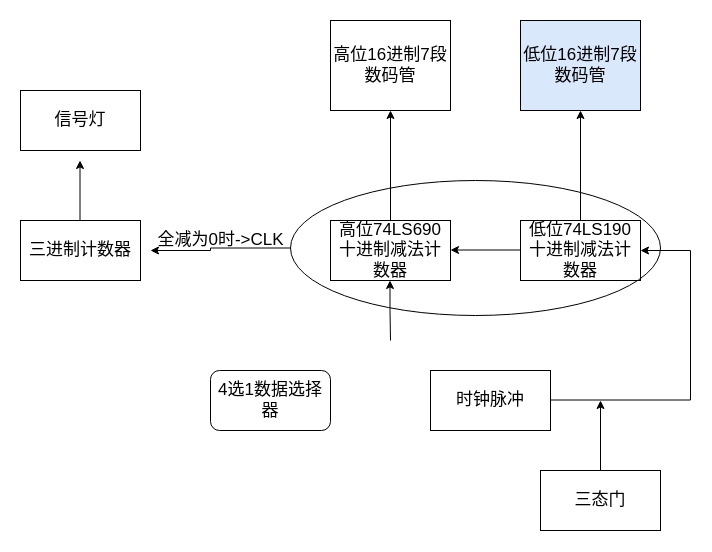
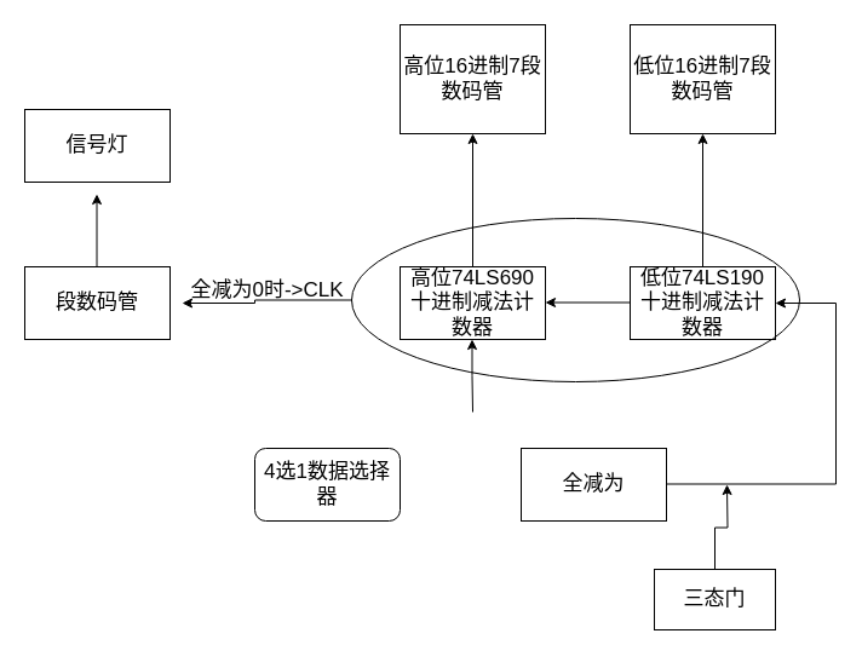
  <mxCell id="0" />
  <mxCell id="1" parent="0" />
- <mxCell id="2" value="&lt;font style=&quot;font-size: 17px&quot;&gt;时钟脉冲&lt;/font&gt;" style="rounded=0;whiteSpace=wrap;html=1;" vertex="1" parent="1"><mxGeometry x="430" y="370" width="120" height="60" as="geometry" /></mxCell>
+ <mxCell id="2" value="&lt;font style=&quot;font-size: 17px&quot;&gt;全减为&lt;/font&gt;" style="rounded=0;whiteSpace=wrap;html=1;" vertex="1" parent="1"><mxGeometry x="430" y="370" width="120" height="60" as="geometry" /></mxCell>
  <mxCell id="3" value="" style="endArrow=classic;html=1;rounded=0;fontSize=17;edgeStyle=orthogonalEdgeStyle;" edge="1" parent="1"><mxGeometry width="50" height="50" relative="1" as="geometry"><mxPoint x="550" y="399.5" as="sourcePoint" /><mxPoint x="640" y="250" as="targetPoint" /><Array as="points"><mxPoint x="690" y="400" /><mxPoint x="690" y="250" /></Array></mxGeometry></mxCell>
  <mxCell id="4" style="edgeStyle=orthogonalEdgeStyle;rounded=0;orthogonalLoop=1;jettySize=auto;html=1;exitX=0.5;exitY=0;exitDx=0;exitDy=0;fontSize=12;" edge="1" parent="1" source="5"><mxGeometry relative="1" as="geometry"><mxPoint x="580" y="110" as="targetPoint" /></mxGeometry></mxCell>
  <mxCell id="5" value="低位74LS190十进制减法计数器" style="rounded=0;whiteSpace=wrap;html=1;fontSize=17;" vertex="1" parent="1"><mxGeometry x="520" y="220" width="120" height="60" as="geometry" /></mxCell>
  <mxCell id="6" value="" style="endArrow=classic;html=1;rounded=0;fontSize=17;" edge="1" parent="1"><mxGeometry width="50" height="50" relative="1" as="geometry"><mxPoint x="520" y="249.5" as="sourcePoint" /><mxPoint x="450" y="249.5" as="targetPoint" /></mxGeometry></mxCell>
  <mxCell id="7" style="edgeStyle=elbowEdgeStyle;rounded=0;orthogonalLoop=1;jettySize=auto;html=1;exitX=0;exitY=0.5;exitDx=0;exitDy=0;fontSize=17;" edge="1" parent="1" source="15"><mxGeometry relative="1" as="geometry"><mxPoint x="150" y="250" as="targetPoint" /><Array as="points"><mxPoint x="210" y="250" /><mxPoint x="200" y="250" /><mxPoint x="220" y="310" /></Array></mxGeometry></mxCell>
  <mxCell id="8" value="高位74LS690十进制减法计数器" style="rounded=0;whiteSpace=wrap;html=1;fontSize=17;" vertex="1" parent="1"><mxGeometry x="330" y="220" width="120" height="60" as="geometry" /></mxCell>
  <mxCell id="9" value="" style="endArrow=classic;html=1;rounded=0;fontSize=12;exitX=0.5;exitY=0;exitDx=0;exitDy=0;" edge="1" parent="1" source="8"><mxGeometry width="50" height="50" relative="1" as="geometry"><mxPoint x="370" y="210" as="sourcePoint" /><mxPoint x="390" y="110" as="targetPoint" /></mxGeometry></mxCell>
  <mxCell id="10" value="&lt;font style=&quot;font-size: 17px&quot;&gt;高位16进制7段数码管&lt;/font&gt;" style="rounded=0;whiteSpace=wrap;html=1;fontSize=12;" vertex="1" parent="1"><mxGeometry x="330" y="20" width="120" height="90" as="geometry" /></mxCell>
- <mxCell id="11" value="&lt;span&gt;&lt;font style=&quot;font-size: 17px&quot;&gt;低位16进制7段数码管&lt;/font&gt;&lt;/span&gt;" style="rounded=0;whiteSpace=wrap;html=1;fontSize=12;fillColor=#dae8fc;" vertex="1" parent="1"><mxGeometry x="520" y="20" width="120" height="90" as="geometry" /></mxCell>
+ <mxCell id="11" value="&lt;span&gt;&lt;font style=&quot;font-size: 17px&quot;&gt;低位16进制7段数码管&lt;/font&gt;&lt;/span&gt;" style="rounded=0;whiteSpace=wrap;html=1;fontSize=12;" vertex="1" parent="1"><mxGeometry x="520" y="20" width="120" height="90" as="geometry" /></mxCell>
  <mxCell id="12" value="4选1数据选择器" style="whiteSpace=wrap;html=1;fontSize=17;rounded=1;" vertex="1" parent="1"><mxGeometry x="210" y="370" width="120" height="60" as="geometry" /></mxCell>
  <mxCell id="13" value="" style="endArrow=classic;html=1;rounded=0;fontSize=17;" edge="1" parent="1"><mxGeometry width="50" height="50" relative="1" as="geometry"><mxPoint x="390" y="340" as="sourcePoint" /><mxPoint x="389.5" y="280" as="targetPoint" /><Array as="points"><mxPoint x="389.5" y="310" /></Array></mxGeometry></mxCell>
- <mxCell id="14" value="三进制计数器" style="rounded=0;whiteSpace=wrap;html=1;fontSize=17;" vertex="1" parent="1"><mxGeometry x="20" y="220" width="120" height="60" as="geometry" /></mxCell>
+ <mxCell id="14" value="段数码管" style="rounded=0;whiteSpace=wrap;html=1;fontSize=17;" vertex="1" parent="1"><mxGeometry x="20" y="220" width="120" height="60" as="geometry" /></mxCell>
  <mxCell id="15" value="" style="ellipse;whiteSpace=wrap;html=1;fontSize=17;fillColor=none;" vertex="1" parent="1"><mxGeometry x="290" y="180" width="370" height="135" as="geometry" /></mxCell>
  <mxCell id="16" value="全减为0时-&amp;gt;CLK" style="text;html=1;align=center;verticalAlign=middle;resizable=0;points=[];autosize=1;strokeColor=none;fillColor=none;fontSize=17;" vertex="1" parent="1"><mxGeometry x="150" y="225" width="140" height="30" as="geometry" /></mxCell>
  <mxCell id="17" value="" style="endArrow=classic;html=1;rounded=0;fontSize=17;" edge="1" parent="1"><mxGeometry width="50" height="50" relative="1" as="geometry"><mxPoint x="79.5" y="220" as="sourcePoint" /><mxPoint x="79.5" y="160" as="targetPoint" /></mxGeometry></mxCell>
  <mxCell id="18" value="信号灯" style="rounded=0;whiteSpace=wrap;html=1;fontSize=17;fillColor=none;" vertex="1" parent="1"><mxGeometry x="20" y="90" width="120" height="60" as="geometry" /></mxCell>
  <mxCell id="19" style="edgeStyle=orthogonalEdgeStyle;rounded=0;orthogonalLoop=1;jettySize=auto;html=1;exitX=0.5;exitY=0;exitDx=0;exitDy=0;fontSize=17;" edge="1" parent="1" source="20"><mxGeometry relative="1" as="geometry"><mxPoint x="600" y="400" as="targetPoint" /></mxGeometry></mxCell>
- <mxCell id="20" value="三态门" style="rounded=0;whiteSpace=wrap;html=1;fontSize=17;fillColor=none;" vertex="1" parent="1"><mxGeometry x="540" y="470" width="120" height="60" as="geometry" /></mxCell>
+ <mxCell id="20" value="三态门" style="rounded=0;whiteSpace=wrap;html=1;fontSize=17;fillColor=none;" vertex="1" parent="1"><mxGeometry x="540" y="470" width="100" height="50" as="geometry" /></mxCell>
